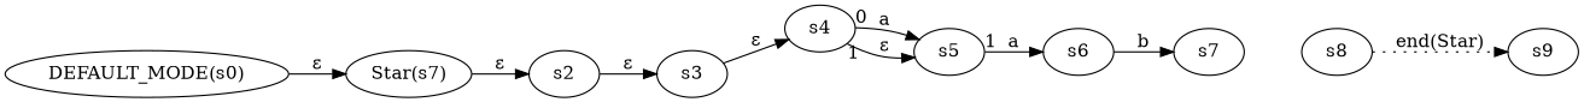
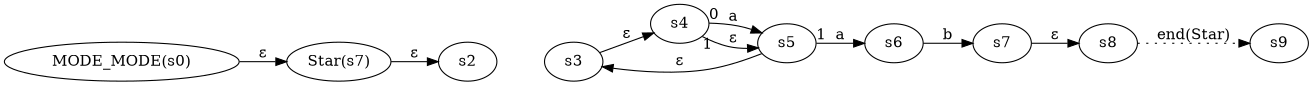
  digraph {
    rankdir=LR
    n1 [label="Star(s7)"]
-   "DEFAULT_MODE(s0)"
+   "DEFAULT_MODE(s0)" [label="MODE_MODE(s0)"]
    s2
    s3
    s4
    s5
    s6
    s7
    s8
    s9
    n1 -> s2 [label="ε"]
    "DEFAULT_MODE(s0)" -> n1 [label="ε"]
-   s2 -> s3 [label="ε"]
+   s5 -> s3 [label="ε"]
    s3 -> s4 [label="ε"]
    s4 -> s5 [label=a taillabel=0]
    s4 -> s5 [label="ε" taillabel=1]
    s5 -> s6 [label=a taillabel=1]
    s6 -> s7 [label=b]
+   s7 -> s8 [label="ε"]
    s8 -> s9 [label="end(Star)" style=dotted]
  }
